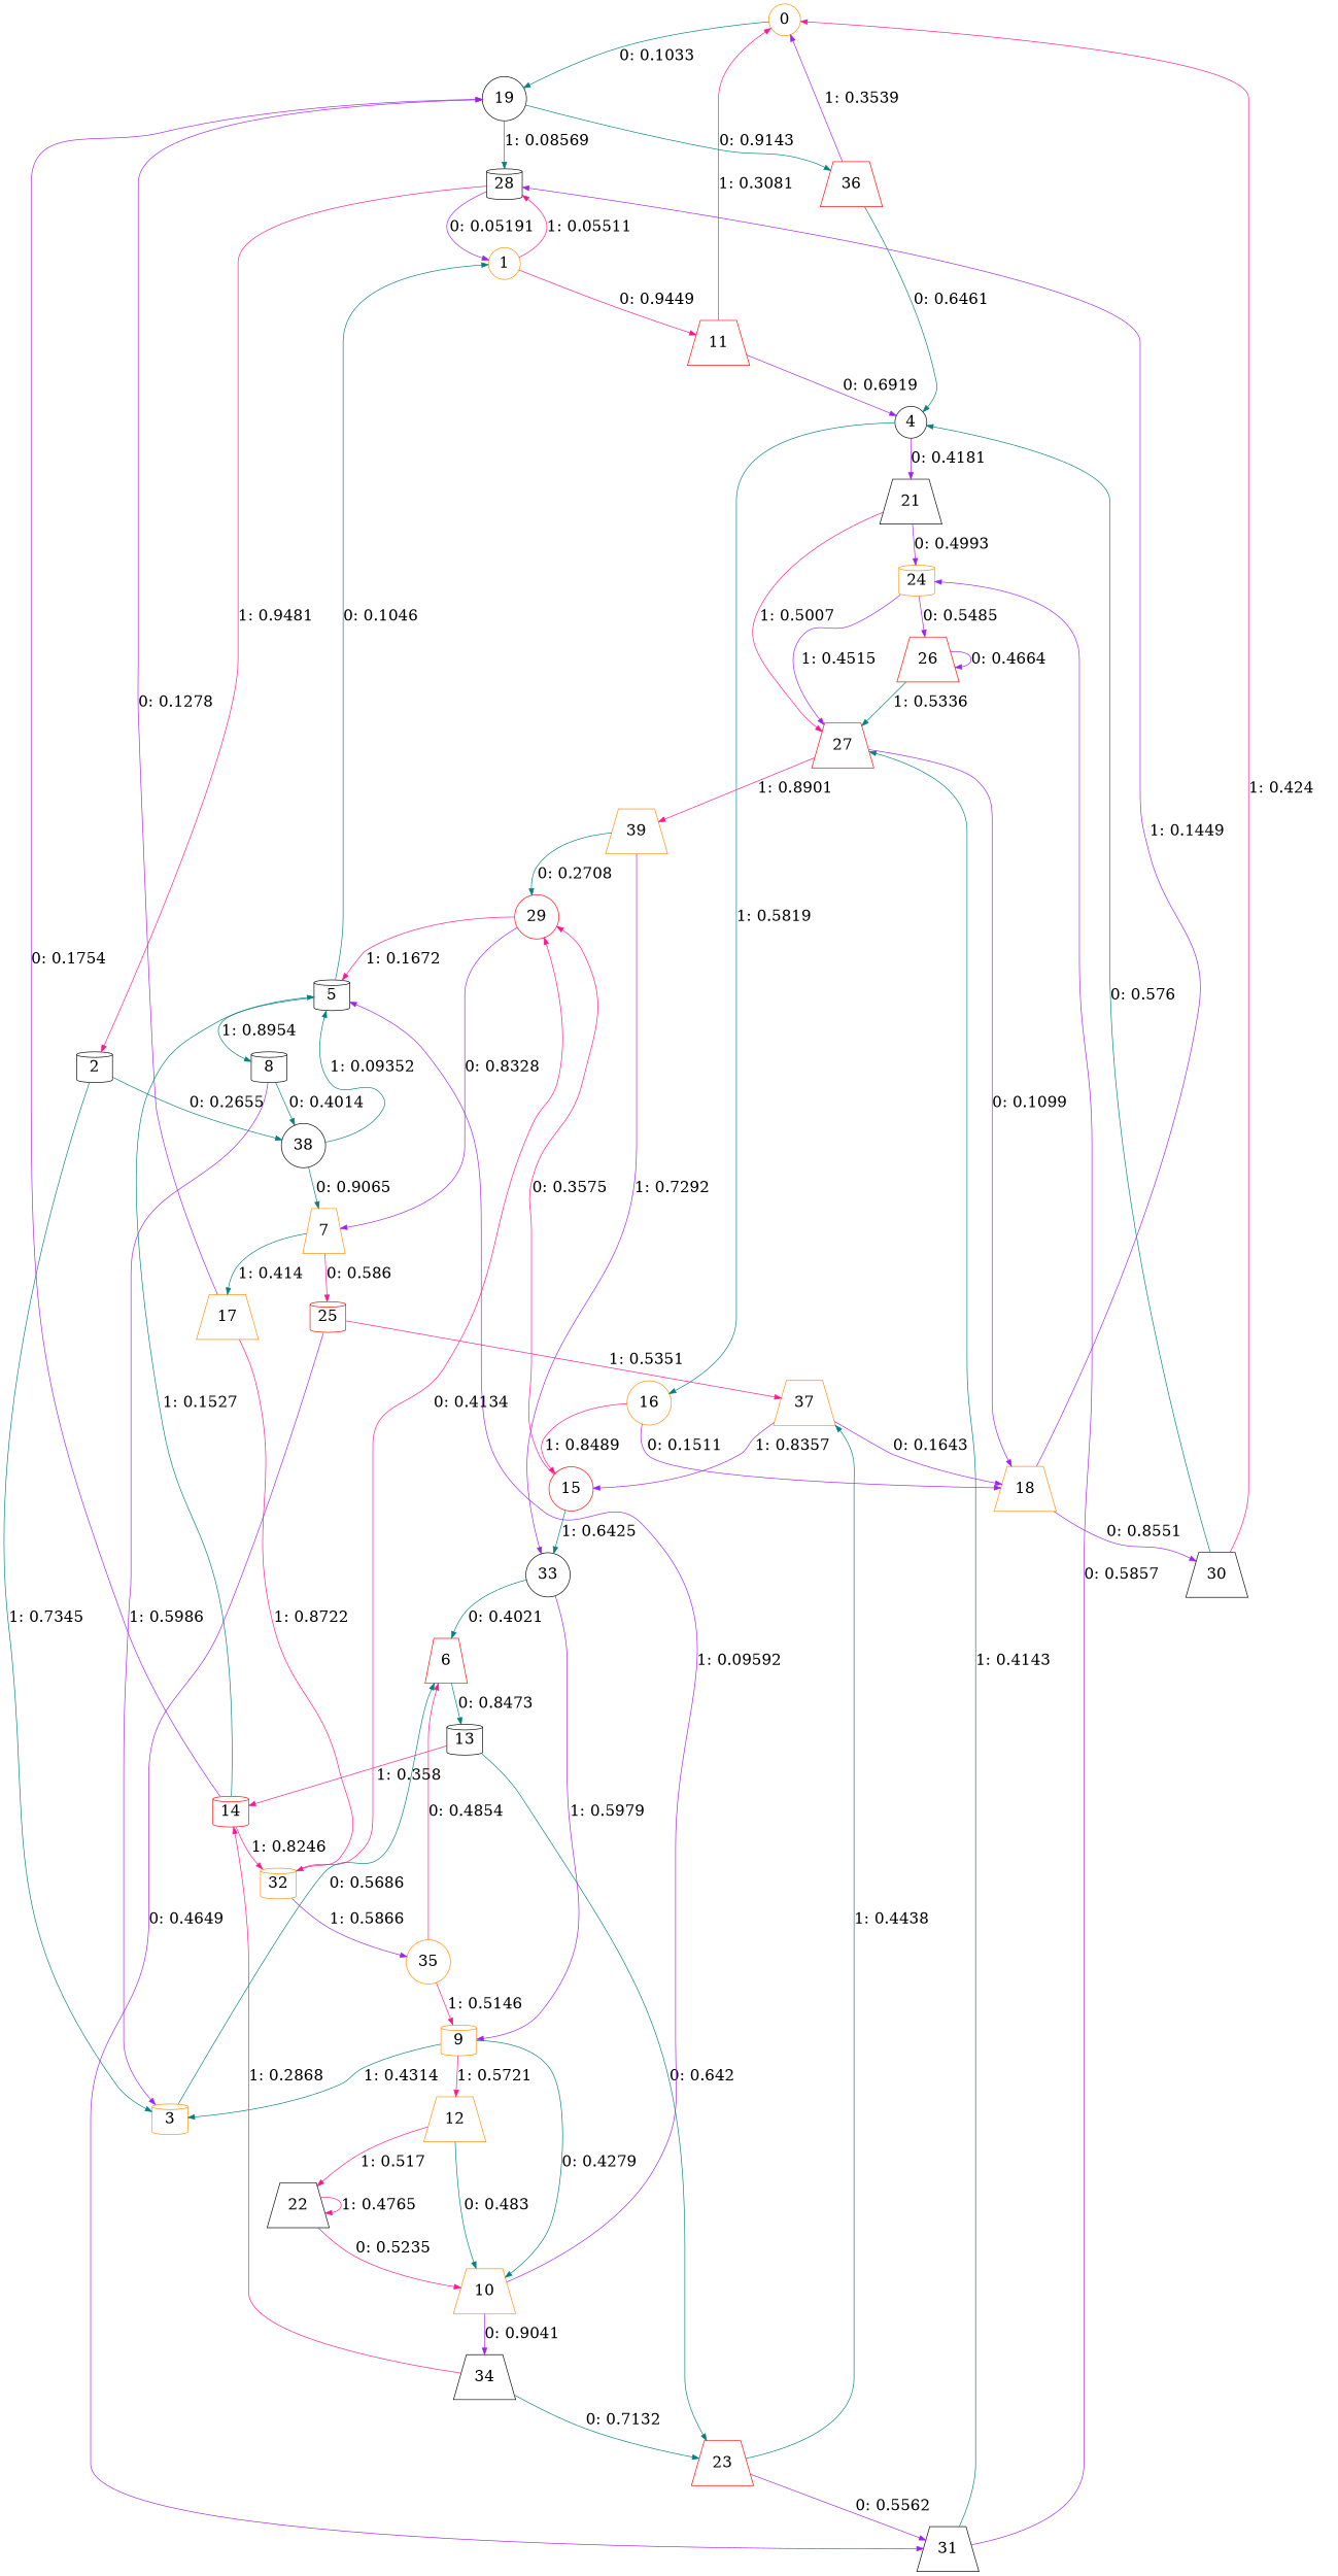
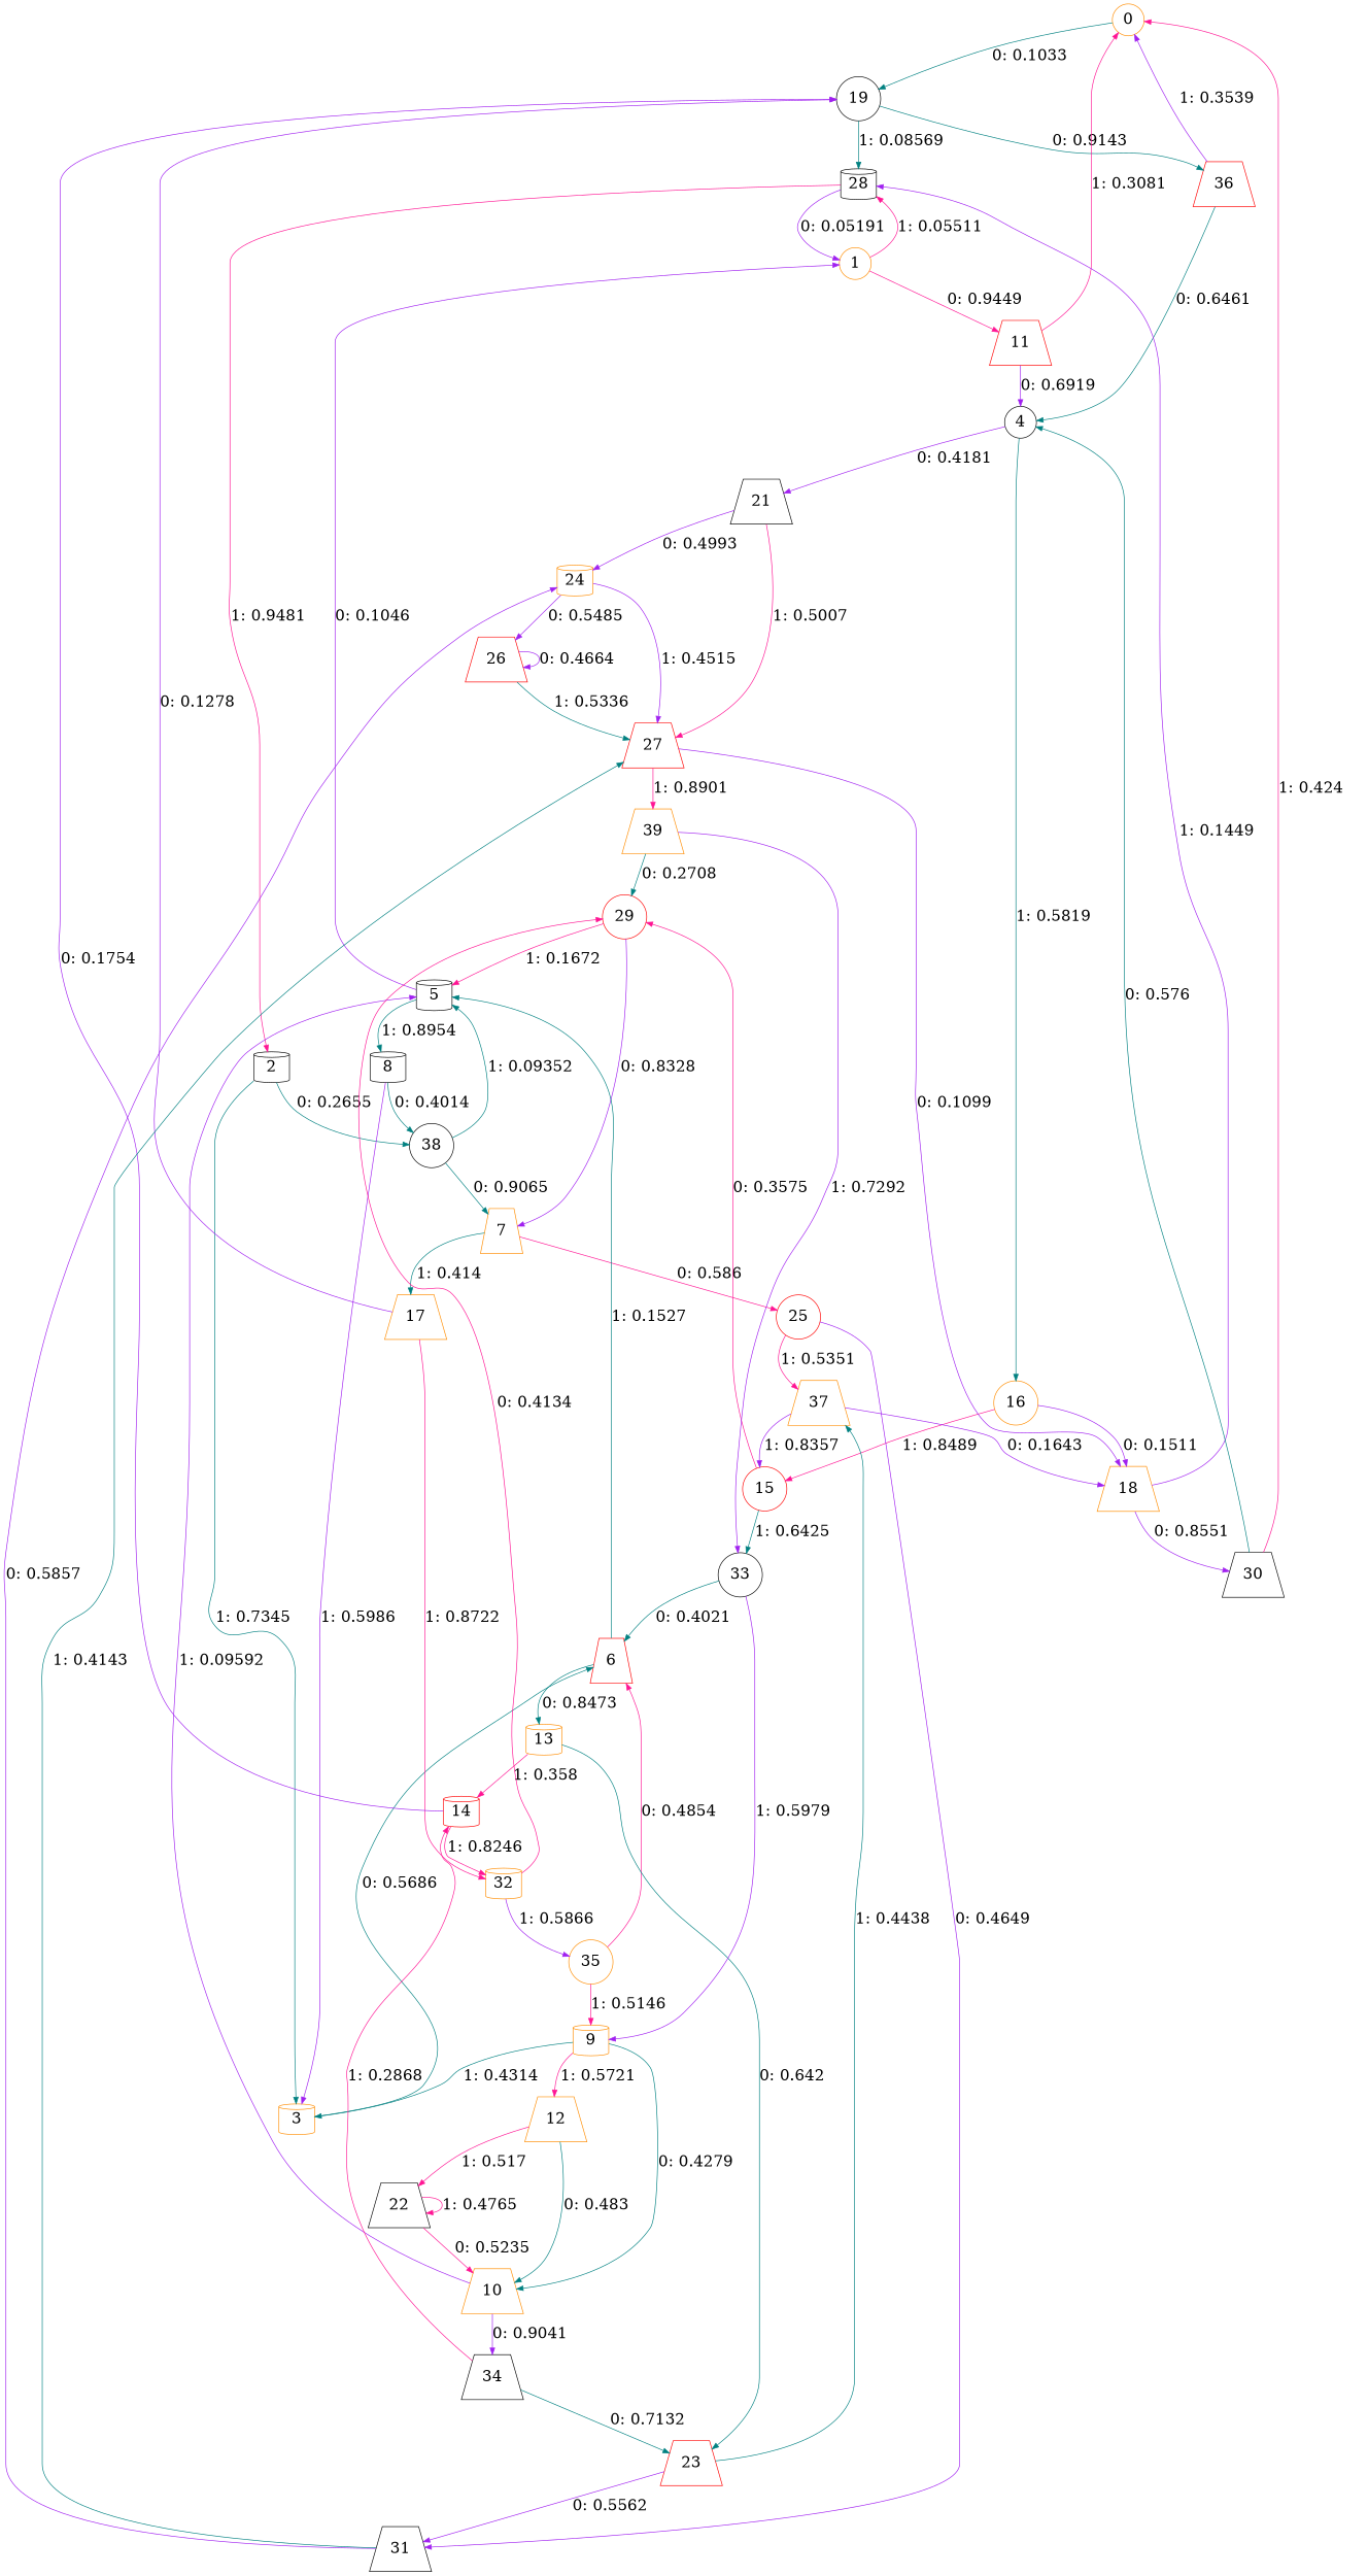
  digraph {
    node [color=darkorange fontsize=24 shape=trapezium]
    edge [color=teal fontsize=24]
    0 [shape=circle]
    19 [color=black shape=circle]
    28 [color=black shape=cylinder]
    36 [color=red]
    1 [shape=circle]
    2 [color=black shape=cylinder]
    4 [color=black shape=circle]
    29 [color=red shape=circle]
    5 [color=black shape=cylinder]
    7
    35 [shape=circle]
    6 [color=red]
    9 [shape=cylinder]
    11 [color=red]
    21 [color=black]
    16 [shape=circle]
    38 [color=black shape=circle]
    3 [shape=cylinder]
    8 [color=black shape=cylinder]
-   25 [color=red shape=cylinder]
+   25 [color=red shape=circle]
    17
-   13 [color=black shape=cylinder]
+   13 [shape=cylinder]
    10
    12
    23 [color=red]
    14 [color=red shape=cylinder]
    34 [color=black]
    22 [color=black]
    24 [shape=cylinder]
    27 [color=red]
    15 [color=red shape=circle]
    18
    26 [color=red]
    39
    33 [color=black shape=circle]
    30 [color=black]
    31 [color=black]
    37
    32 [shape=cylinder]
    0 -> 19 [label="0: 0.1033   "]
    19 -> 28 [label="1: 0.08569  "]
    19 -> 36 [label="0: 0.9143   "]
    28 -> 1 [color=purple label="0: 0.05191  "]
    28 -> 2 [color=deeppink label="1: 0.9481   "]
    36 -> 0 [color=purple label="1: 0.3539   "]
    36 -> 4 [label="0: 0.6461   "]
    1 -> 28 [color=deeppink label="1: 0.05511  "]
    1 -> 11 [color=deeppink label="0: 0.9449   "]
    2 -> 38 [label="0: 0.2655   "]
    2 -> 3 [label="1: 0.7345   "]
    4 -> 21 [color=purple label="0: 0.4181   "]
    4 -> 16 [label="1: 0.5819   "]
    29 -> 5 [color=deeppink label="1: 0.1672   "]
    29 -> 7 [color=purple label="0: 0.8328   "]
-   5 -> 1 [label="0: 0.1046   "]
+   5 -> 1 [color=purple label="0: 0.1046   "]
    5 -> 8 [label="1: 0.8954   "]
    7 -> 25 [color=deeppink label="0: 0.586    "]
    7 -> 17 [label="1: 0.414    "]
    35 -> 6 [color=deeppink label="0: 0.4854   "]
    35 -> 9 [color=deeppink label="1: 0.5146   "]
-   14 -> 5 [label="1: 0.1527   "]
+   6 -> 5 [label="1: 0.1527   "]
    6 -> 13 [label="0: 0.8473   "]
    9 -> 3 [label="1: 0.4314   "]
    9 -> 10 [label="0: 0.4279   "]
    9 -> 12 [color=deeppink label="1: 0.5721   "]
    11 -> 0 [color=deeppink label="1: 0.3081   "]
    11 -> 4 [color=purple label="0: 0.6919   "]
    21 -> 24 [color=purple label="0: 0.4993   "]
    21 -> 27 [color=deeppink label="1: 0.5007   "]
    16 -> 15 [color=deeppink label="1: 0.8489   "]
    16 -> 18 [color=purple label="0: 0.1511   "]
    38 -> 5 [label="1: 0.09352  "]
    38 -> 7 [label="0: 0.9065   "]
    3 -> 6 [label="0: 0.5686   "]
    8 -> 38 [label="0: 0.4014   "]
    8 -> 3 [color=purple label="1: 0.5986   "]
    25 -> 31 [color=purple label="0: 0.4649   "]
    25 -> 37 [color=deeppink label="1: 0.5351   "]
    17 -> 19 [color=purple label="0: 0.1278   "]
    17 -> 32 [color=deeppink label="1: 0.8722   "]
    13 -> 23 [label="0: 0.642    "]
    13 -> 14 [color=deeppink label="1: 0.358    "]
    10 -> 5 [color=purple label="1: 0.09592  "]
    10 -> 34 [color=purple label="0: 0.9041   "]
    12 -> 10 [label="0: 0.483    "]
    12 -> 22 [color=deeppink label="1: 0.517    "]
    23 -> 31 [color=purple label="0: 0.5562   "]
    23 -> 37 [label="1: 0.4438   "]
    14 -> 19 [color=purple label="0: 0.1754   "]
    14 -> 32 [color=deeppink label="1: 0.8246   "]
    34 -> 23 [label="0: 0.7132   "]
    34 -> 14 [color=deeppink label="1: 0.2868   "]
    22 -> 10 [color=deeppink label="0: 0.5235   "]
    22 -> 22 [color=deeppink label="1: 0.4765   "]
    24 -> 27 [color=purple label="1: 0.4515   "]
    24 -> 26 [color=purple label="0: 0.5485   "]
    27 -> 18 [color=purple label="0: 0.1099   "]
    27 -> 39 [color=deeppink label="1: 0.8901   "]
    15 -> 29 [color=deeppink label="0: 0.3575   "]
    15 -> 33 [label="1: 0.6425   "]
    18 -> 28 [color=purple label="1: 0.1449   "]
    18 -> 30 [color=purple label="0: 0.8551   "]
    26 -> 27 [label="1: 0.5336   "]
    26 -> 26 [color=purple label="0: 0.4664   "]
    39 -> 29 [label="0: 0.2708   "]
    39 -> 33 [color=purple label="1: 0.7292   "]
    33 -> 6 [label="0: 0.4021   "]
    33 -> 9 [color=purple label="1: 0.5979   "]
    30 -> 0 [color=deeppink label="1: 0.424    "]
    30 -> 4 [label="0: 0.576    "]
    31 -> 24 [color=purple label="0: 0.5857   "]
    31 -> 27 [label="1: 0.4143   "]
    37 -> 15 [color=purple label="1: 0.8357   "]
    37 -> 18 [color=purple label="0: 0.1643   "]
    32 -> 29 [color=deeppink label="0: 0.4134   "]
    32 -> 35 [color=purple label="1: 0.5866   "]
  }
